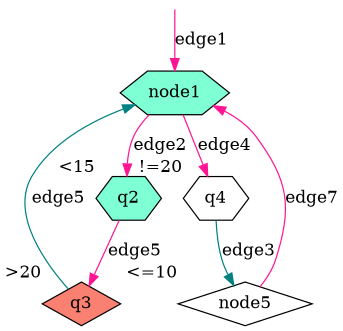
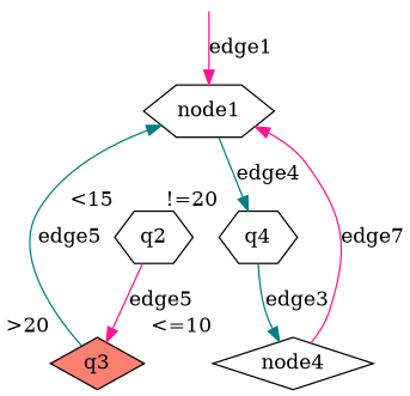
  digraph {
    node [fillcolor=aquamarine shape=hexagon style=filled]
    edge [color=deeppink]
-   n1 [label=node1]
-   q2 [xlabel="<15"]
+   n1 [fillcolor=white label=node1]
+   q2 [fillcolor=white xlabel="<15"]
    q4 [fillcolor=white xlabel="!=20"]
    q3 [fillcolor=salmon shape=diamond xlabel=">20"]
-   n5 [fillcolor=white label=node5 shape=diamond xlabel="<=10"]
+   n5 [fillcolor=white label=node4 shape=diamond xlabel="<=10"]
    q0 [shape=point style=invis fillcolor=""]
-   n1 -> q2 [label=edge2]
-   n1 -> q4 [label=edge4]
+   n1 -> q4 [color=teal label=edge4]
    q2 -> q3 [label=edge5]
    q4 -> n5 [color=teal label=edge3]
    q3 -> n1 [color=teal label=edge5]
    n5 -> n1 [label=edge7]
    q0 -> n1 [label=edge1]
  }
